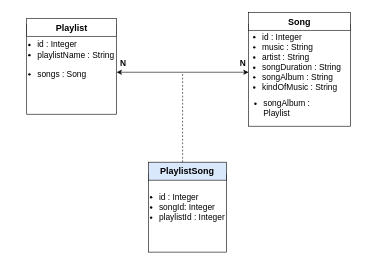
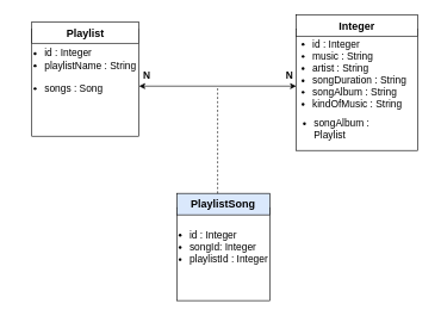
  <mxCell id="0" />
  <mxCell id="1" parent="0" />
  <mxCell id="2" value="" style="whiteSpace=wrap;html=1;aspect=fixed;" vertex="1" parent="1"><mxGeometry x="414" y="40" width="170" height="170" as="geometry" /></mxCell>
- <mxCell id="3" value="Song" style="rounded=0;whiteSpace=wrap;html=1;fontSize=15;fontStyle=1" vertex="1" parent="1"><mxGeometry x="414" y="20" width="170" height="30" as="geometry" /></mxCell>
+ <mxCell id="3" value="Integer" style="rounded=0;whiteSpace=wrap;html=1;fontSize=15;fontStyle=1" vertex="1" parent="1"><mxGeometry x="414" y="20" width="170" height="30" as="geometry" /></mxCell>
  <mxCell id="4" value="&lt;ul style=&quot;font-size: 14px;&quot;&gt;&lt;li style=&quot;font-size: 14px;&quot;&gt;id : Integer&lt;/li&gt;&lt;li style=&quot;font-size: 14px;&quot;&gt;music : String&lt;/li&gt;&lt;li style=&quot;font-size: 14px;&quot;&gt;artist : String&lt;/li&gt;&lt;li style=&quot;font-size: 14px;&quot;&gt;songDuration : String&lt;/li&gt;&lt;li style=&quot;font-size: 14px;&quot;&gt;songAlbum : String&lt;/li&gt;&lt;li style=&quot;font-size: 14px;&quot;&gt;kindOfMusic : String&lt;/li&gt;&lt;/ul&gt;" style="text;html=1;strokeColor=none;fillColor=none;align=left;verticalAlign=middle;whiteSpace=wrap;rounded=0;fontSize=14;" vertex="1" parent="1"><mxGeometry x="395" y="88" width="200" height="30" as="geometry" /></mxCell>
  <mxCell id="5" value="&lt;ul style=&quot;font-size: 14px;&quot;&gt;&lt;li style=&quot;font-size: 14px;&quot;&gt;songAlbum : Playlist&lt;/li&gt;&lt;/ul&gt;" style="text;html=1;strokeColor=none;fillColor=none;align=left;verticalAlign=middle;whiteSpace=wrap;rounded=0;fontSize=14;" vertex="1" parent="1"><mxGeometry x="397" y="165" width="150" height="30" as="geometry" /></mxCell>
  <mxCell id="6" value="" style="whiteSpace=wrap;html=1;aspect=fixed;" vertex="1" parent="1"><mxGeometry x="44" y="40" width="150" height="150" as="geometry" /></mxCell>
  <mxCell id="7" value="Playlist" style="rounded=0;whiteSpace=wrap;html=1;fontStyle=1;fontSize=15;" vertex="1" parent="1"><mxGeometry x="44" y="30" width="150" height="30" as="geometry" /></mxCell>
  <mxCell id="8" value="&lt;ul style=&quot;font-size: 14px;&quot;&gt;&lt;li style=&quot;font-size: 14px;&quot;&gt;id : Integer&lt;/li&gt;&lt;li style=&quot;font-size: 14px;&quot;&gt;playlistName : String&lt;/li&gt;&lt;/ul&gt;" style="text;html=1;strokeColor=none;fillColor=none;align=left;verticalAlign=middle;whiteSpace=wrap;rounded=0;fontSize=14;" vertex="1" parent="1"><mxGeometry x="20" y="67" width="200" height="30" as="geometry" /></mxCell>
  <mxCell id="9" value="&lt;ul&gt;&lt;li style=&quot;font-size: 14px;&quot;&gt;songs : Song&lt;/li&gt;&lt;/ul&gt;" style="text;html=1;strokeColor=none;fillColor=none;align=left;verticalAlign=middle;whiteSpace=wrap;rounded=0;" vertex="1" parent="1"><mxGeometry x="20" y="108" width="150" height="30" as="geometry" /></mxCell>
  <mxCell id="10" value="" style="whiteSpace=wrap;html=1;aspect=fixed;" vertex="1" parent="1"><mxGeometry x="247" y="290" width="130" height="130" as="geometry" /></mxCell>
  <mxCell id="11" value="PlaylistSong" style="rounded=0;whiteSpace=wrap;html=1;fontStyle=1;fontSize=15;fillColor=#dae8fc;" vertex="1" parent="1"><mxGeometry x="247" y="270" width="130" height="30" as="geometry" /></mxCell>
  <mxCell id="12" value="&lt;ul style=&quot;font-size: 14px;&quot;&gt;&lt;li style=&quot;font-size: 14px;&quot;&gt;id : Integer&lt;/li&gt;&lt;li style=&quot;font-size: 14px;&quot;&gt;songId: Integer&lt;/li&gt;&lt;li style=&quot;font-size: 14px;&quot;&gt;playlistId : Integer&lt;/li&gt;&lt;/ul&gt;" style="text;html=1;strokeColor=none;fillColor=none;align=left;verticalAlign=middle;whiteSpace=wrap;rounded=0;fontSize=14;" vertex="1" parent="1"><mxGeometry x="223" y="330" width="200" height="30" as="geometry" /></mxCell>
  <mxCell id="13" value="" style="endArrow=classic;startArrow=classic;html=1;rounded=0;" edge="1" parent="1"><mxGeometry width="50" height="50" relative="1" as="geometry"><mxPoint x="194" y="120" as="sourcePoint" /><mxPoint x="414" y="120" as="targetPoint" /></mxGeometry></mxCell>
  <mxCell id="14" value="" style="endArrow=none;dashed=1;html=1;rounded=0;" edge="1" parent="1"><mxGeometry width="50" height="50" relative="1" as="geometry"><mxPoint x="304" y="270" as="sourcePoint" /><mxPoint x="304" y="120" as="targetPoint" /></mxGeometry></mxCell>
  <mxCell id="15" value="&lt;b&gt;N&lt;/b&gt;" style="text;strokeColor=none;fillColor=none;align=left;verticalAlign=middle;spacingLeft=4;spacingRight=4;overflow=hidden;points=[[0,0.5],[1,0.5]];portConstraint=eastwest;rotatable=0;whiteSpace=wrap;html=1;fontSize=14;" vertex="1" parent="1"><mxGeometry x="194" y="90" width="80" height="30" as="geometry" /></mxCell>
  <mxCell id="16" value="&lt;b&gt;N&lt;/b&gt;" style="text;strokeColor=none;fillColor=none;align=left;verticalAlign=middle;spacingLeft=4;spacingRight=4;overflow=hidden;points=[[0,0.5],[1,0.5]];portConstraint=eastwest;rotatable=0;whiteSpace=wrap;html=1;fontSize=14;" vertex="1" parent="1"><mxGeometry x="394" y="90" width="80" height="30" as="geometry" /></mxCell>
